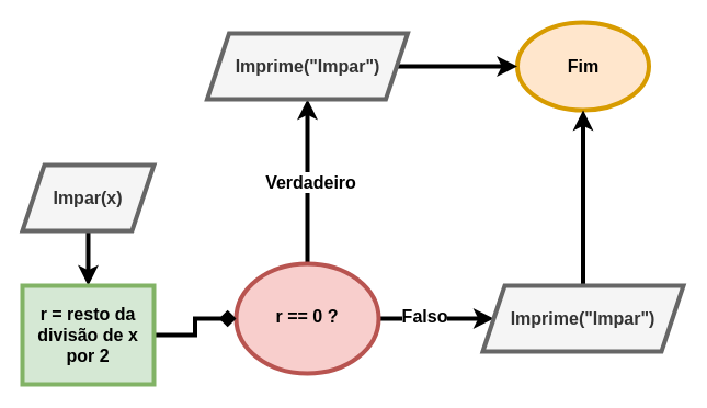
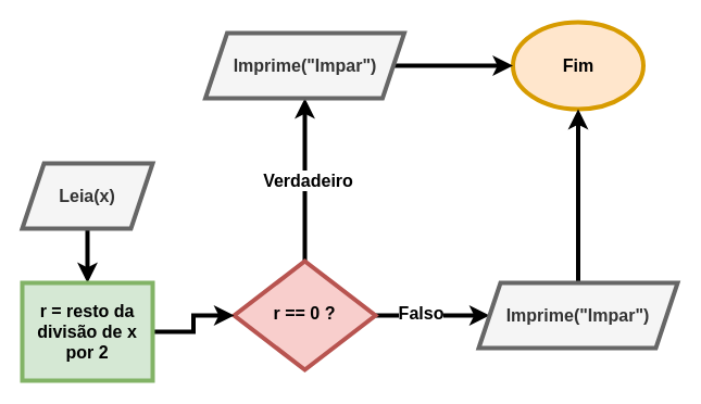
  <mxCell id="0" />
  <mxCell id="1" parent="0" />
  <mxCell id="2" style="edgeStyle=orthogonalEdgeStyle;rounded=0;orthogonalLoop=1;jettySize=auto;html=1;exitX=0.5;exitY=0;exitDx=0;exitDy=0;entryX=0.5;entryY=1;entryDx=0;entryDy=0;strokeWidth=4;fontSize=16;fontStyle=1" edge="1" parent="1" source="6" target="15"><mxGeometry relative="1" as="geometry"><mxPoint x="280" y="100" as="targetPoint" /></mxGeometry></mxCell>
  <mxCell id="3" value="Verdadeiro" style="edgeLabel;html=1;align=center;verticalAlign=middle;resizable=0;points=[];fontSize=16;fontStyle=1" vertex="1" connectable="0" parent="2"><mxGeometry y="-2" relative="1" as="geometry"><mxPoint as="offset" /></mxGeometry></mxCell>
  <mxCell id="4" style="edgeStyle=orthogonalEdgeStyle;rounded=0;orthogonalLoop=1;jettySize=auto;html=1;exitX=1;exitY=0.5;exitDx=0;exitDy=0;strokeWidth=4;fontSize=16;fontStyle=1" edge="1" parent="1" source="6" target="13"><mxGeometry relative="1" as="geometry"><mxPoint x="462" y="290" as="targetPoint" /></mxGeometry></mxCell>
  <mxCell id="5" value="Falso" style="edgeLabel;html=1;align=center;verticalAlign=middle;resizable=0;points=[];fontSize=16;fontStyle=1" vertex="1" connectable="0" parent="4"><mxGeometry x="-0.224" y="3" relative="1" as="geometry"><mxPoint as="offset" /></mxGeometry></mxCell>
- <mxCell id="6" value="r == 0 ?" style="ellipse;whiteSpace=wrap;html=1;shadow=0;fontFamily=Helvetica;fontSize=16;align=center;strokeWidth=4;spacing=6;spacingTop=-4;fontStyle=1;fillColor=#f8cecc;strokeColor=#b85450;" parent="1" vertex="1"><mxGeometry x="215" y="240" width="130" height="100" as="geometry" /></mxCell>
+ <mxCell id="6" value="r == 0 ?" style="rhombus;whiteSpace=wrap;html=1;shadow=0;fontFamily=Helvetica;fontSize=16;align=center;strokeWidth=4;spacing=6;spacingTop=-4;fontStyle=1;fillColor=#f8cecc;strokeColor=#b85450;" parent="1" vertex="1"><mxGeometry x="215" y="240" width="130" height="100" as="geometry" /></mxCell>
  <mxCell id="7" style="edgeStyle=orthogonalEdgeStyle;rounded=0;orthogonalLoop=1;jettySize=auto;html=1;exitX=0.5;exitY=1;exitDx=0;exitDy=0;entryX=0.5;entryY=0;entryDx=0;entryDy=0;strokeWidth=4;fontSize=16;fontStyle=1" edge="1" parent="1" source="8" target="10"><mxGeometry relative="1" as="geometry" /></mxCell>
- <mxCell id="8" value="Impar(x)" style="shape=parallelogram;perimeter=parallelogramPerimeter;whiteSpace=wrap;html=1;fixedSize=1;strokeWidth=4;fontSize=16;fontStyle=1;fillColor=#f5f5f5;fontColor=#333333;strokeColor=#666666;" vertex="1" parent="1"><mxGeometry x="20" y="150" width="120" height="60" as="geometry" /></mxCell>
- <mxCell id="9" style="edgeStyle=orthogonalEdgeStyle;rounded=0;orthogonalLoop=1;jettySize=auto;html=1;exitX=1;exitY=0.5;exitDx=0;exitDy=0;strokeWidth=4;fontSize=16;fontStyle=1;endArrow=diamond;" edge="1" parent="1" source="10" target="6"><mxGeometry relative="1" as="geometry" /></mxCell>
+ <mxCell id="8" value="Leia(x)" style="shape=parallelogram;perimeter=parallelogramPerimeter;whiteSpace=wrap;html=1;fixedSize=1;strokeWidth=4;fontSize=16;fontStyle=1;fillColor=#f5f5f5;fontColor=#333333;strokeColor=#666666;" vertex="1" parent="1"><mxGeometry x="20" y="150" width="120" height="60" as="geometry" /></mxCell>
+ <mxCell id="9" style="edgeStyle=orthogonalEdgeStyle;rounded=0;orthogonalLoop=1;jettySize=auto;html=1;exitX=1;exitY=0.5;exitDx=0;exitDy=0;strokeWidth=4;fontSize=16;fontStyle=1" edge="1" parent="1" source="10" target="6"><mxGeometry relative="1" as="geometry" /></mxCell>
  <mxCell id="10" value="r = resto da divisão de x por 2" style="rounded=0;whiteSpace=wrap;html=1;strokeWidth=4;fontSize=16;fontStyle=1;fillColor=#d5e8d4;strokeColor=#82b366;" vertex="1" parent="1"><mxGeometry x="20" y="260" width="120" height="90" as="geometry" /></mxCell>
  <mxCell id="11" value="Fim" style="ellipse;whiteSpace=wrap;html=1;strokeWidth=4;fontSize=16;fontStyle=1;fillColor=#ffe6cc;strokeColor=#d79b00;" vertex="1" parent="1"><mxGeometry x="471.5" y="20" width="120" height="80" as="geometry" /></mxCell>
  <mxCell id="12" style="edgeStyle=orthogonalEdgeStyle;rounded=0;orthogonalLoop=1;jettySize=auto;html=1;exitX=0.5;exitY=0;exitDx=0;exitDy=0;entryX=0.5;entryY=1;entryDx=0;entryDy=0;strokeWidth=4;" edge="1" parent="1" source="13" target="11"><mxGeometry relative="1" as="geometry" /></mxCell>
  <mxCell id="13" value="Imprime(&quot;Impar&quot;)" style="shape=parallelogram;perimeter=parallelogramPerimeter;whiteSpace=wrap;html=1;fixedSize=1;strokeWidth=4;fontSize=16;fontStyle=1;fillColor=#f5f5f5;fontColor=#333333;strokeColor=#666666;" vertex="1" parent="1"><mxGeometry x="440" y="260" width="183" height="60" as="geometry" /></mxCell>
  <mxCell id="14" style="edgeStyle=orthogonalEdgeStyle;rounded=0;orthogonalLoop=1;jettySize=auto;html=1;exitX=1;exitY=0.5;exitDx=0;exitDy=0;entryX=0;entryY=0.5;entryDx=0;entryDy=0;strokeWidth=4;" edge="1" parent="1" source="15" target="11"><mxGeometry relative="1" as="geometry" /></mxCell>
  <mxCell id="15" value="Imprime(&quot;Impar&quot;)" style="shape=parallelogram;perimeter=parallelogramPerimeter;whiteSpace=wrap;html=1;fixedSize=1;strokeWidth=4;fontSize=16;fontStyle=1;fillColor=#f5f5f5;fontColor=#333333;strokeColor=#666666;" vertex="1" parent="1"><mxGeometry x="188.5" y="30" width="183" height="60" as="geometry" /></mxCell>
